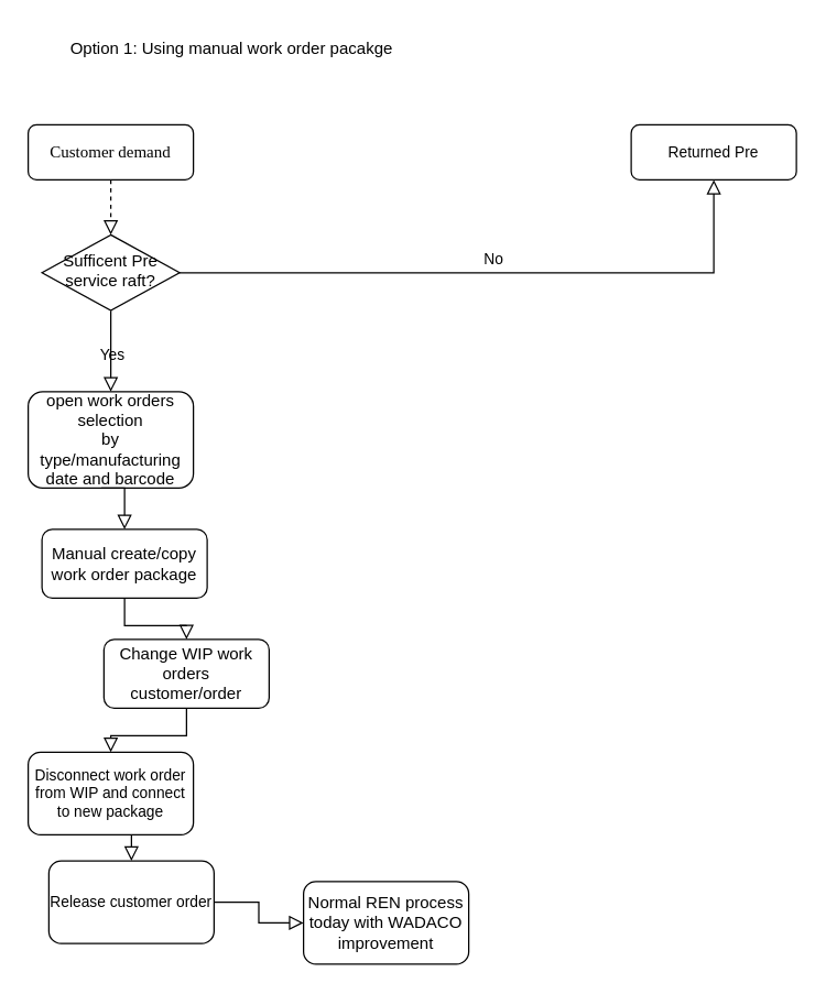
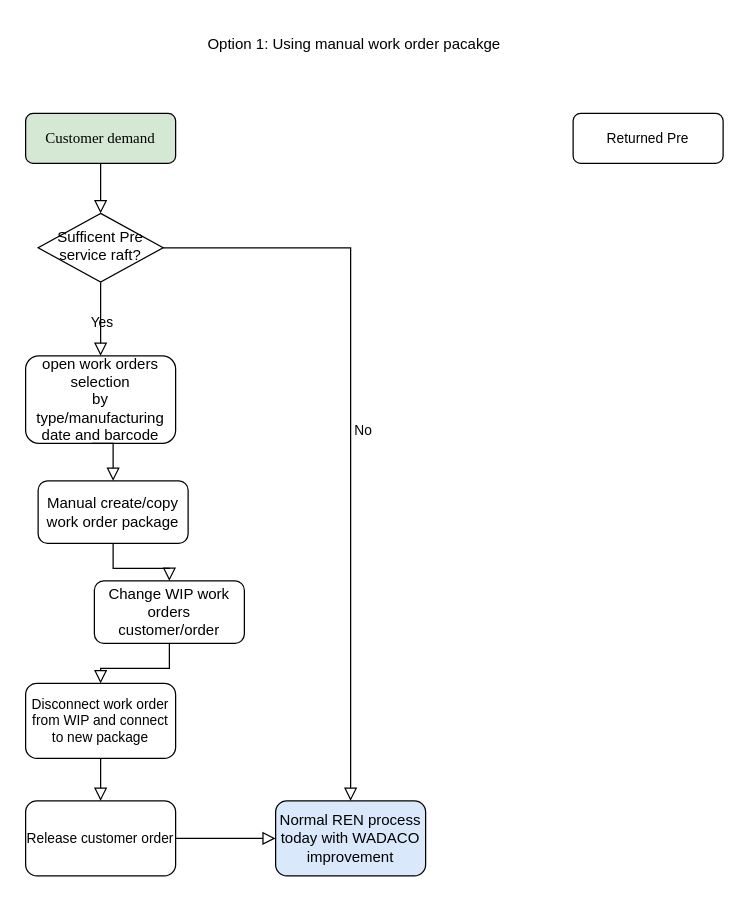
  <mxCell id="0" />
  <mxCell id="1" parent="0" />
- <mxCell id="2" value="" style="rounded=0;html=1;jettySize=auto;orthogonalLoop=1;fontSize=11;endArrow=block;endFill=0;endSize=8;strokeWidth=1;shadow=0;labelBackgroundColor=none;edgeStyle=orthogonalEdgeStyle;dashed=1;" parent="1" source="3" target="7" edge="1"><mxGeometry relative="1" as="geometry" /></mxCell>
- <mxCell id="3" value="&lt;font face=&quot;Verdana&quot;&gt;Customer demand&lt;/font&gt;" style="rounded=1;whiteSpace=wrap;html=1;fontSize=12;glass=0;strokeWidth=1;shadow=0;" parent="1" vertex="1"><mxGeometry x="20" y="90" width="120" height="40" as="geometry" /></mxCell>
- <mxCell id="4" value="No" style="edgeStyle=orthogonalEdgeStyle;rounded=0;html=1;jettySize=auto;orthogonalLoop=1;fontSize=11;endArrow=block;endFill=0;endSize=8;strokeWidth=1;shadow=0;labelBackgroundColor=none;" parent="1" source="7" target="20" edge="1"><mxGeometry y="10" relative="1" as="geometry"><mxPoint as="offset" /><mxPoint x="180" y="210" as="targetPoint" /></mxGeometry></mxCell>
+ <mxCell id="2" value="" style="rounded=0;html=1;jettySize=auto;orthogonalLoop=1;fontSize=11;endArrow=block;endFill=0;endSize=8;strokeWidth=1;shadow=0;labelBackgroundColor=none;edgeStyle=orthogonalEdgeStyle;" parent="1" source="3" target="7" edge="1"><mxGeometry relative="1" as="geometry" /></mxCell>
+ <mxCell id="3" value="&lt;font face=&quot;Verdana&quot;&gt;Customer demand&lt;/font&gt;" style="rounded=1;whiteSpace=wrap;html=1;fontSize=12;glass=0;strokeWidth=1;shadow=0;fillColor=#d5e8d4;" parent="1" vertex="1"><mxGeometry x="20" y="90" width="120" height="40" as="geometry" /></mxCell>
+ <mxCell id="4" value="No" style="edgeStyle=orthogonalEdgeStyle;rounded=0;html=1;jettySize=auto;orthogonalLoop=1;fontSize=11;endArrow=block;endFill=0;endSize=8;strokeWidth=1;shadow=0;labelBackgroundColor=none;entryX=0.5;entryY=0;entryDx=0;entryDy=0;" parent="1" source="7" target="19" edge="1"><mxGeometry y="10" relative="1" as="geometry"><mxPoint as="offset" /><mxPoint x="180" y="210" as="targetPoint" /></mxGeometry></mxCell>
  <mxCell id="5" style="edgeStyle=orthogonalEdgeStyle;shape=connector;rounded=0;orthogonalLoop=1;jettySize=auto;html=1;exitX=0.5;exitY=1;exitDx=0;exitDy=0;entryX=0.5;entryY=0;entryDx=0;entryDy=0;shadow=0;strokeColor=default;strokeWidth=1;align=center;verticalAlign=middle;fontFamily=Helvetica;fontSize=11;fontColor=default;labelBackgroundColor=none;endArrow=block;endFill=0;endSize=8;" edge="1" parent="1" source="7" target="9"><mxGeometry relative="1" as="geometry" /></mxCell>
  <mxCell id="6" value="Yes" style="edgeLabel;html=1;align=center;verticalAlign=middle;resizable=0;points=[];fontFamily=Helvetica;fontSize=11;fontColor=default;labelBackgroundColor=none;" vertex="1" connectable="0" parent="5"><mxGeometry x="0.059" relative="1" as="geometry"><mxPoint as="offset" /></mxGeometry></mxCell>
  <mxCell id="7" value="Sufficent Pre service raft?" style="rhombus;whiteSpace=wrap;html=1;shadow=0;fontFamily=Helvetica;fontSize=12;align=center;strokeWidth=1;spacing=6;spacingTop=-4;" parent="1" vertex="1"><mxGeometry x="30" y="170" width="100" height="55" as="geometry" /></mxCell>
- <mxCell id="8" value="Option 1: Using manual work order pacakge" style="text;strokeColor=none;align=center;fillColor=none;html=1;verticalAlign=middle;whiteSpace=wrap;rounded=0;" vertex="1" parent="1"><mxGeometry x="43" y="20" width="250" height="30" as="geometry" /></mxCell>
+ <mxCell id="8" value="Option 1: Using manual work order pacakge" style="text;strokeColor=none;align=center;fillColor=none;html=1;verticalAlign=middle;whiteSpace=wrap;rounded=0;" vertex="1" parent="1"><mxGeometry x="158" y="20" width="250" height="30" as="geometry" /></mxCell>
  <mxCell id="9" value="open work orders selection&lt;div&gt;by type/manufacturing date and barcode&lt;/div&gt;" style="rounded=1;whiteSpace=wrap;html=1;" vertex="1" parent="1"><mxGeometry x="20" y="284" width="120" height="70" as="geometry" /></mxCell>
  <mxCell id="10" value="" style="edgeStyle=orthogonalEdgeStyle;shape=connector;rounded=0;orthogonalLoop=1;jettySize=auto;html=1;shadow=0;strokeColor=default;strokeWidth=1;align=center;verticalAlign=middle;fontFamily=Helvetica;fontSize=11;fontColor=default;labelBackgroundColor=none;endArrow=block;endFill=0;endSize=8;" edge="1" parent="1" source="11" target="14"><mxGeometry relative="1" as="geometry" /></mxCell>
  <mxCell id="11" value="Manual create/copy work order package" style="rounded=1;whiteSpace=wrap;html=1;" vertex="1" parent="1"><mxGeometry x="30" y="384" width="120" height="50" as="geometry" /></mxCell>
  <mxCell id="12" value="" style="rounded=0;html=1;jettySize=auto;orthogonalLoop=1;fontSize=11;endArrow=block;endFill=0;endSize=8;strokeWidth=1;shadow=0;labelBackgroundColor=none;edgeStyle=orthogonalEdgeStyle;entryX=0.5;entryY=0;entryDx=0;entryDy=0;exitX=0.442;exitY=1;exitDx=0;exitDy=0;exitPerimeter=0;" edge="1" parent="1" source="9" target="11"><mxGeometry relative="1" as="geometry"><mxPoint x="90" y="140" as="sourcePoint" /><mxPoint x="90" y="190" as="targetPoint" /></mxGeometry></mxCell>
  <mxCell id="13" value="" style="edgeStyle=orthogonalEdgeStyle;shape=connector;rounded=0;orthogonalLoop=1;jettySize=auto;html=1;shadow=0;strokeColor=default;strokeWidth=1;align=center;verticalAlign=middle;fontFamily=Helvetica;fontSize=11;fontColor=default;labelBackgroundColor=none;endArrow=block;endFill=0;endSize=8;" edge="1" parent="1" source="14" target="16"><mxGeometry relative="1" as="geometry" /></mxCell>
  <mxCell id="14" value="Change WIP work orders customer/order" style="rounded=1;whiteSpace=wrap;html=1;" vertex="1" parent="1"><mxGeometry x="75" y="464" width="120" height="50" as="geometry" /></mxCell>
  <mxCell id="15" style="edgeStyle=orthogonalEdgeStyle;shape=connector;rounded=0;orthogonalLoop=1;jettySize=auto;html=1;exitX=0.5;exitY=1;exitDx=0;exitDy=0;entryX=0.5;entryY=0;entryDx=0;entryDy=0;shadow=0;strokeColor=default;strokeWidth=1;align=center;verticalAlign=middle;fontFamily=Helvetica;fontSize=11;fontColor=default;labelBackgroundColor=none;endArrow=block;endFill=0;endSize=8;" edge="1" parent="1" source="16" target="18"><mxGeometry relative="1" as="geometry" /></mxCell>
  <mxCell id="16" value="Disconnect work order from WIP and connect to new package" style="rounded=1;whiteSpace=wrap;html=1;fontFamily=Helvetica;fontSize=11;fontColor=default;labelBackgroundColor=none;" vertex="1" parent="1"><mxGeometry x="20" y="546" width="120" height="60" as="geometry" /></mxCell>
  <mxCell id="17" value="" style="edgeStyle=orthogonalEdgeStyle;shape=connector;rounded=0;orthogonalLoop=1;jettySize=auto;html=1;shadow=0;strokeColor=default;strokeWidth=1;align=center;verticalAlign=middle;fontFamily=Helvetica;fontSize=11;fontColor=default;labelBackgroundColor=none;endArrow=block;endFill=0;endSize=8;" edge="1" parent="1" source="18" target="19"><mxGeometry relative="1" as="geometry" /></mxCell>
- <mxCell id="18" value="Release customer order" style="rounded=1;whiteSpace=wrap;html=1;fontFamily=Helvetica;fontSize=11;fontColor=default;labelBackgroundColor=none;" vertex="1" parent="1"><mxGeometry x="35" y="625" width="120" height="60" as="geometry" /></mxCell>
- <mxCell id="19" value="&lt;span style=&quot;font-size: 12px;&quot;&gt;Normal REN process today with WADACO improvement&lt;/span&gt;" style="whiteSpace=wrap;html=1;fontSize=11;rounded=1;labelBackgroundColor=none;" vertex="1" parent="1"><mxGeometry x="220" y="640" width="120" height="60" as="geometry" /></mxCell>
+ <mxCell id="18" value="Release customer order" style="rounded=1;whiteSpace=wrap;html=1;fontFamily=Helvetica;fontSize=11;fontColor=default;labelBackgroundColor=none;" vertex="1" parent="1"><mxGeometry x="20" y="640" width="120" height="60" as="geometry" /></mxCell>
+ <mxCell id="19" value="&lt;span style=&quot;font-size: 12px;&quot;&gt;Normal REN process today with WADACO improvement&lt;/span&gt;" style="whiteSpace=wrap;html=1;fontSize=11;rounded=1;labelBackgroundColor=none;fillColor=#dae8fc;" vertex="1" parent="1"><mxGeometry x="220" y="640" width="120" height="60" as="geometry" /></mxCell>
  <mxCell id="20" value="Returned Pre" style="rounded=1;whiteSpace=wrap;html=1;fontFamily=Helvetica;fontSize=11;fontColor=default;labelBackgroundColor=none;" vertex="1" parent="1"><mxGeometry x="458" y="90" width="120" height="40" as="geometry" /></mxCell>
